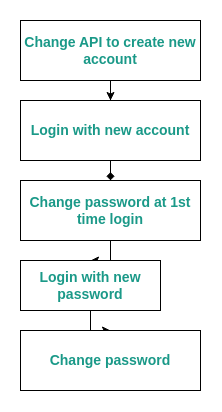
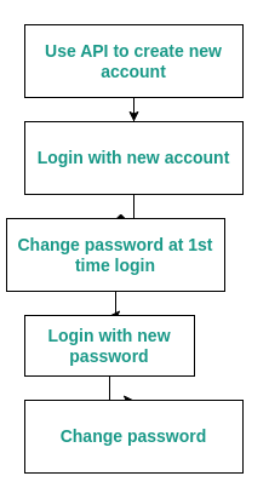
  <mxCell id="0" />
  <mxCell id="1" parent="0" />
  <mxCell id="2" value="" style="edgeStyle=orthogonalEdgeStyle;rounded=0;orthogonalLoop=1;jettySize=auto;html=1;fontSize=14;entryX=0.5;entryY=0;entryDx=0;entryDy=0;" edge="1" parent="1" source="3" target="5"><mxGeometry relative="1" as="geometry"><mxPoint x="80" y="100" as="targetPoint" /></mxGeometry></mxCell>
- <mxCell id="3" value="&lt;span id=&quot;docs-internal-guid-5875afa1-7fff-f918-396f-68e03493ff80&quot;&gt;&lt;span style=&quot;font-family: Arial; background-color: transparent; font-weight: 700; font-variant-numeric: normal; font-variant-east-asian: normal; vertical-align: baseline;&quot;&gt;&lt;font color=&quot;#1a9988&quot; style=&quot;font-size: 14px;&quot;&gt;Change API to create new account&lt;/font&gt;&lt;/span&gt;&lt;/span&gt;" style="rounded=0;whiteSpace=wrap;html=1;" vertex="1" parent="1"><mxGeometry x="20" y="20" width="180" height="60" as="geometry" /></mxCell>
+ <mxCell id="3" value="&lt;span id=&quot;docs-internal-guid-5875afa1-7fff-f918-396f-68e03493ff80&quot;&gt;&lt;span style=&quot;font-family: Arial; background-color: transparent; font-weight: 700; font-variant-numeric: normal; font-variant-east-asian: normal; vertical-align: baseline;&quot;&gt;&lt;font color=&quot;#1a9988&quot; style=&quot;font-size: 14px;&quot;&gt;Use API to create new account&lt;/font&gt;&lt;/span&gt;&lt;/span&gt;" style="rounded=0;whiteSpace=wrap;html=1;" vertex="1" parent="1"><mxGeometry x="20" y="20" width="180" height="60" as="geometry" /></mxCell>
  <mxCell id="4" value="" style="edgeStyle=orthogonalEdgeStyle;rounded=0;orthogonalLoop=1;jettySize=auto;html=1;fontSize=14;entryX=0.5;entryY=0;entryDx=0;entryDy=0;endArrow=diamond;" edge="1" parent="1" source="5" target="7"><mxGeometry relative="1" as="geometry"><mxPoint x="80" y="180" as="targetPoint" /></mxGeometry></mxCell>
  <mxCell id="5" value="&lt;font color=&quot;#1a9988&quot; style=&quot;font-size: 14px;&quot; face=&quot;Arial&quot;&gt;&lt;b&gt;Login with new account&lt;/b&gt;&lt;/font&gt;" style="whiteSpace=wrap;html=1;rounded=0;" vertex="1" parent="1"><mxGeometry x="20" y="100" width="180" height="60" as="geometry" /></mxCell>
  <mxCell id="6" value="" style="edgeStyle=orthogonalEdgeStyle;rounded=0;orthogonalLoop=1;jettySize=auto;html=1;fontSize=14;" edge="1" parent="1" source="7" target="9"><mxGeometry relative="1" as="geometry" /></mxCell>
- <mxCell id="7" value="&lt;font size=&quot;1&quot; color=&quot;#1a9988&quot;&gt;&lt;b style=&quot;font-size: 14px;&quot;&gt;Change password at 1st time login&lt;/b&gt;&lt;/font&gt;" style="whiteSpace=wrap;html=1;rounded=0;" vertex="1" parent="1"><mxGeometry x="20" y="180" width="180" height="60" as="geometry" /></mxCell>
+ <mxCell id="7" value="&lt;font size=&quot;1&quot; color=&quot;#1a9988&quot;&gt;&lt;b style=&quot;font-size: 14px;&quot;&gt;Change password at 1st time login&lt;/b&gt;&lt;/font&gt;" style="whiteSpace=wrap;html=1;rounded=0;" vertex="1" parent="1"><mxGeometry x="5" y="180" width="180" height="60" as="geometry" /></mxCell>
  <mxCell id="8" value="" style="edgeStyle=orthogonalEdgeStyle;rounded=0;orthogonalLoop=1;jettySize=auto;html=1;fontSize=14;entryX=0.5;entryY=0;entryDx=0;entryDy=0;" edge="1" parent="1" source="9" target="10"><mxGeometry relative="1" as="geometry"><mxPoint x="80" y="330" as="targetPoint" /></mxGeometry></mxCell>
  <mxCell id="9" value="&lt;font style=&quot;font-size: 14px;&quot; color=&quot;#1a9988&quot;&gt;&lt;b&gt;Login with new password&lt;/b&gt;&lt;/font&gt;" style="whiteSpace=wrap;html=1;rounded=0;" vertex="1" parent="1"><mxGeometry x="20" y="260" width="140" height="50" as="geometry" /></mxCell>
  <mxCell id="10" value="&lt;b&gt;&lt;font color=&quot;#1a9988&quot; style=&quot;font-size: 14px;&quot;&gt;Change password&lt;/font&gt;&lt;/b&gt;" style="whiteSpace=wrap;html=1;rounded=0;" vertex="1" parent="1"><mxGeometry x="20" y="330" width="180" height="60" as="geometry" /></mxCell>
